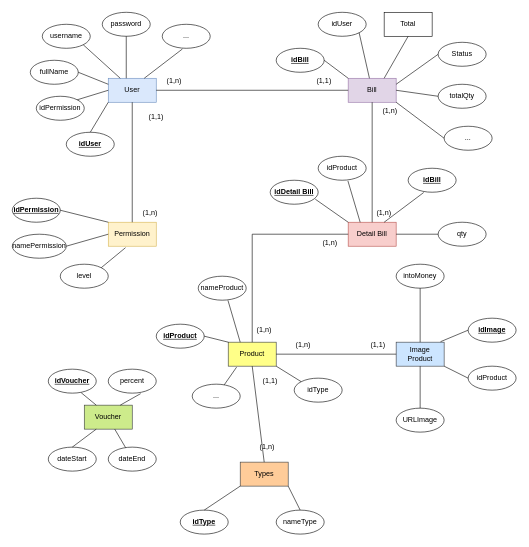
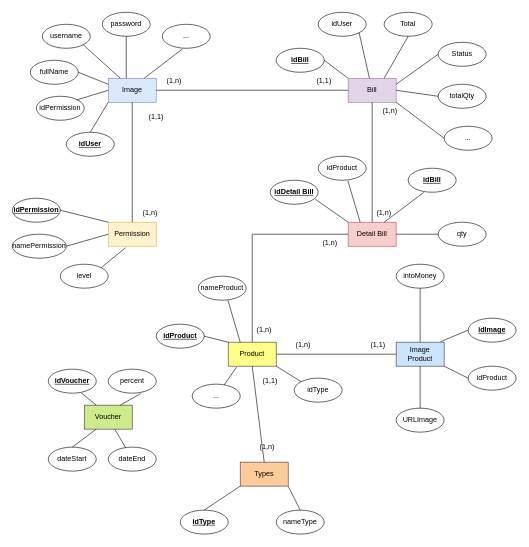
  <mxCell id="0" />
  <mxCell id="1" parent="0" />
- <mxCell id="2" value="User" style="rounded=0;whiteSpace=wrap;html=1;fillColor=#dae8fc;strokeColor=#6c8ebf;" vertex="1" parent="1"><mxGeometry x="180" y="130" width="80" height="40" as="geometry" /></mxCell>
+ <mxCell id="2" value="Image" style="rounded=0;whiteSpace=wrap;html=1;fillColor=#dae8fc;strokeColor=#6c8ebf;" vertex="1" parent="1"><mxGeometry x="180" y="130" width="80" height="40" as="geometry" /></mxCell>
  <mxCell id="3" value="Bill" style="rounded=0;whiteSpace=wrap;html=1;fillColor=#e1d5e7;strokeColor=#9673a6;" vertex="1" parent="1"><mxGeometry x="580" y="130" width="80" height="40" as="geometry" /></mxCell>
  <mxCell id="4" value="Permission" style="rounded=0;whiteSpace=wrap;html=1;fillColor=#fff2cc;strokeColor=#d6b656;" vertex="1" parent="1"><mxGeometry x="180" y="370" width="80" height="40" as="geometry" /></mxCell>
  <mxCell id="5" value="Detail Bill" style="rounded=0;whiteSpace=wrap;html=1;fillColor=#f8cecc;strokeColor=#b85450;" vertex="1" parent="1"><mxGeometry x="580" y="370" width="80" height="40" as="geometry" /></mxCell>
  <mxCell id="6" value="Product" style="rounded=0;whiteSpace=wrap;html=1;fillColor=#ffff88;strokeColor=#36393d;" vertex="1" parent="1"><mxGeometry x="380" y="570" width="80" height="40" as="geometry" /></mxCell>
  <mxCell id="7" value="Image Product" style="rounded=0;whiteSpace=wrap;html=1;fillColor=#cce5ff;strokeColor=#36393d;" vertex="1" parent="1"><mxGeometry x="660" y="570" width="80" height="40" as="geometry" /></mxCell>
  <mxCell id="8" value="Types" style="rounded=0;whiteSpace=wrap;html=1;fillColor=#ffcc99;strokeColor=#36393d;" vertex="1" parent="1"><mxGeometry x="400" y="770" width="80" height="40" as="geometry" /></mxCell>
  <mxCell id="9" value="Voucher" style="rounded=0;whiteSpace=wrap;html=1;fillColor=#cdeb8b;strokeColor=#36393d;" vertex="1" parent="1"><mxGeometry x="140" y="675" width="80" height="40" as="geometry" /></mxCell>
  <mxCell id="10" value="username" style="ellipse;whiteSpace=wrap;html=1;" vertex="1" parent="1"><mxGeometry x="70" y="40" width="80" height="40" as="geometry" /></mxCell>
  <mxCell id="11" value="..." style="ellipse;whiteSpace=wrap;html=1;" vertex="1" parent="1"><mxGeometry x="270" y="40" width="80" height="40" as="geometry" /></mxCell>
  <mxCell id="12" value="password" style="ellipse;whiteSpace=wrap;html=1;" vertex="1" parent="1"><mxGeometry x="170" y="20" width="80" height="40" as="geometry" /></mxCell>
  <mxCell id="13" value="fullName" style="ellipse;whiteSpace=wrap;html=1;" vertex="1" parent="1"><mxGeometry x="50" y="100" width="80" height="40" as="geometry" /></mxCell>
  <mxCell id="14" value="idPermission" style="ellipse;whiteSpace=wrap;html=1;" vertex="1" parent="1"><mxGeometry x="60" y="160" width="80" height="40" as="geometry" /></mxCell>
  <mxCell id="15" value="idUser" style="ellipse;whiteSpace=wrap;html=1;fontStyle=5" vertex="1" parent="1"><mxGeometry x="110" y="220" width="80" height="40" as="geometry" /></mxCell>
  <mxCell id="16" value="" style="endArrow=none;html=1;rounded=0;entryX=0;entryY=0.5;entryDx=0;entryDy=0;exitX=1;exitY=0.5;exitDx=0;exitDy=0;" edge="1" parent="1" source="2" target="3"><mxGeometry width="50" height="50" relative="1" as="geometry"><mxPoint x="270" y="150" as="sourcePoint" /><mxPoint x="380" y="110" as="targetPoint" /></mxGeometry></mxCell>
  <mxCell id="17" value="" style="endArrow=none;html=1;rounded=0;entryX=0.5;entryY=1;entryDx=0;entryDy=0;exitX=0.5;exitY=0;exitDx=0;exitDy=0;" edge="1" parent="1" source="5" target="3"><mxGeometry width="50" height="50" relative="1" as="geometry"><mxPoint x="510" y="280" as="sourcePoint" /><mxPoint x="560" y="230" as="targetPoint" /></mxGeometry></mxCell>
  <mxCell id="18" value="" style="endArrow=none;html=1;rounded=0;exitX=0.5;exitY=0;exitDx=0;exitDy=0;entryX=0.5;entryY=1;entryDx=0;entryDy=0;" edge="1" parent="1" source="4" target="2"><mxGeometry width="50" height="50" relative="1" as="geometry"><mxPoint x="240" y="270" as="sourcePoint" /><mxPoint x="290" y="220" as="targetPoint" /></mxGeometry></mxCell>
  <mxCell id="19" value="" style="endArrow=none;html=1;rounded=0;exitX=0.5;exitY=0;exitDx=0;exitDy=0;entryX=0;entryY=0.5;entryDx=0;entryDy=0;" edge="1" parent="1" source="6" target="5"><mxGeometry width="50" height="50" relative="1" as="geometry"><mxPoint x="420" y="560" as="sourcePoint" /><mxPoint x="570" y="450" as="targetPoint" /><Array as="points"><mxPoint x="420" y="390" /></Array></mxGeometry></mxCell>
  <mxCell id="20" value="" style="endArrow=none;html=1;rounded=0;exitX=1;exitY=0.5;exitDx=0;exitDy=0;entryX=0;entryY=0.5;entryDx=0;entryDy=0;" edge="1" parent="1" source="6" target="7"><mxGeometry width="50" height="50" relative="1" as="geometry"><mxPoint x="620" y="550" as="sourcePoint" /><mxPoint x="670" y="500" as="targetPoint" /></mxGeometry></mxCell>
  <mxCell id="21" value="" style="endArrow=none;html=1;rounded=0;exitX=0.5;exitY=0;exitDx=0;exitDy=0;entryX=0.5;entryY=1;entryDx=0;entryDy=0;" edge="1" parent="1" source="8" target="6"><mxGeometry width="50" height="50" relative="1" as="geometry"><mxPoint x="560" y="690" as="sourcePoint" /><mxPoint x="610" y="640" as="targetPoint" /></mxGeometry></mxCell>
  <mxCell id="22" value="" style="endArrow=none;html=1;rounded=0;exitX=0.5;exitY=0;exitDx=0;exitDy=0;entryX=0;entryY=1;entryDx=0;entryDy=0;" edge="1" parent="1" source="15" target="2"><mxGeometry width="50" height="50" relative="1" as="geometry"><mxPoint x="140" y="140" as="sourcePoint" /><mxPoint x="190" y="90" as="targetPoint" /></mxGeometry></mxCell>
  <mxCell id="23" value="" style="endArrow=none;html=1;rounded=0;exitX=1;exitY=0;exitDx=0;exitDy=0;entryX=0;entryY=0.5;entryDx=0;entryDy=0;" edge="1" parent="1" source="14" target="2"><mxGeometry width="50" height="50" relative="1" as="geometry"><mxPoint x="160" y="150" as="sourcePoint" /><mxPoint x="210" y="100" as="targetPoint" /></mxGeometry></mxCell>
  <mxCell id="24" value="" style="endArrow=none;html=1;rounded=0;exitX=1;exitY=0.5;exitDx=0;exitDy=0;entryX=0;entryY=0.25;entryDx=0;entryDy=0;" edge="1" parent="1" source="13" target="2"><mxGeometry width="50" height="50" relative="1" as="geometry"><mxPoint x="150" y="150" as="sourcePoint" /><mxPoint x="200" y="100" as="targetPoint" /></mxGeometry></mxCell>
  <mxCell id="25" value="" style="endArrow=none;html=1;rounded=0;exitX=1;exitY=1;exitDx=0;exitDy=0;entryX=0.25;entryY=0;entryDx=0;entryDy=0;" edge="1" parent="1" source="10" target="2"><mxGeometry width="50" height="50" relative="1" as="geometry"><mxPoint x="180" y="130" as="sourcePoint" /><mxPoint x="230" y="80" as="targetPoint" /></mxGeometry></mxCell>
  <mxCell id="26" value="" style="endArrow=none;html=1;rounded=0;entryX=0.5;entryY=1;entryDx=0;entryDy=0;" edge="1" parent="1" target="12"><mxGeometry width="50" height="50" relative="1" as="geometry"><mxPoint x="210" y="130" as="sourcePoint" /><mxPoint x="260" y="90" as="targetPoint" /></mxGeometry></mxCell>
  <mxCell id="27" value="" style="endArrow=none;html=1;rounded=0;entryX=0.42;entryY=1.03;entryDx=0;entryDy=0;entryPerimeter=0;exitX=0.75;exitY=0;exitDx=0;exitDy=0;" edge="1" parent="1" source="2" target="11"><mxGeometry width="50" height="50" relative="1" as="geometry"><mxPoint x="220" y="130" as="sourcePoint" /><mxPoint x="270" y="80" as="targetPoint" /></mxGeometry></mxCell>
  <mxCell id="28" value="idBill" style="ellipse;whiteSpace=wrap;html=1;fontStyle=5" vertex="1" parent="1"><mxGeometry x="460" y="80" width="80" height="40" as="geometry" /></mxCell>
  <mxCell id="29" value="idUser" style="ellipse;whiteSpace=wrap;html=1;" vertex="1" parent="1"><mxGeometry x="530" y="20" width="80" height="40" as="geometry" /></mxCell>
- <mxCell id="30" value="Total" style="whiteSpace=wrap;html=1;rounded=0;" vertex="1" parent="1"><mxGeometry x="640" y="20" width="80" height="40" as="geometry" /></mxCell>
+ <mxCell id="30" value="Total" style="ellipse;whiteSpace=wrap;html=1;" vertex="1" parent="1"><mxGeometry x="640" y="20" width="80" height="40" as="geometry" /></mxCell>
  <mxCell id="31" value="Status" style="ellipse;whiteSpace=wrap;html=1;" vertex="1" parent="1"><mxGeometry x="730" y="70" width="80" height="40" as="geometry" /></mxCell>
  <mxCell id="32" value="totalQty" style="ellipse;whiteSpace=wrap;html=1;" vertex="1" parent="1"><mxGeometry x="730" y="140" width="80" height="40" as="geometry" /></mxCell>
  <mxCell id="33" value="" style="endArrow=none;html=1;rounded=0;exitX=1;exitY=0.5;exitDx=0;exitDy=0;entryX=0;entryY=0;entryDx=0;entryDy=0;" edge="1" parent="1" source="28" target="3"><mxGeometry width="50" height="50" relative="1" as="geometry"><mxPoint x="580" y="120" as="sourcePoint" /><mxPoint x="580" y="120" as="targetPoint" /></mxGeometry></mxCell>
  <mxCell id="34" value="..." style="ellipse;whiteSpace=wrap;html=1;" vertex="1" parent="1"><mxGeometry x="740" y="210" width="80" height="40" as="geometry" /></mxCell>
  <mxCell id="35" value="" style="endArrow=none;html=1;rounded=0;exitX=1;exitY=1;exitDx=0;exitDy=0;" edge="1" parent="1" source="29" target="3"><mxGeometry width="50" height="50" relative="1" as="geometry"><mxPoint x="620" y="150" as="sourcePoint" /><mxPoint x="670" y="100" as="targetPoint" /></mxGeometry></mxCell>
  <mxCell id="36" value="" style="endArrow=none;html=1;rounded=0;entryX=0.5;entryY=1;entryDx=0;entryDy=0;exitX=0.75;exitY=0;exitDx=0;exitDy=0;" edge="1" parent="1" source="3" target="30"><mxGeometry width="50" height="50" relative="1" as="geometry"><mxPoint x="660" y="140" as="sourcePoint" /><mxPoint x="710" y="90" as="targetPoint" /></mxGeometry></mxCell>
  <mxCell id="37" value="" style="endArrow=none;html=1;rounded=0;exitX=1;exitY=0.25;exitDx=0;exitDy=0;entryX=0;entryY=0.5;entryDx=0;entryDy=0;" edge="1" parent="1" source="3" target="31"><mxGeometry width="50" height="50" relative="1" as="geometry"><mxPoint x="670" y="150" as="sourcePoint" /><mxPoint x="720" y="100" as="targetPoint" /></mxGeometry></mxCell>
  <mxCell id="38" value="" style="endArrow=none;html=1;rounded=0;exitX=1;exitY=0.5;exitDx=0;exitDy=0;entryX=0;entryY=0.5;entryDx=0;entryDy=0;" edge="1" parent="1" source="3" target="32"><mxGeometry width="50" height="50" relative="1" as="geometry"><mxPoint x="670" y="210" as="sourcePoint" /><mxPoint x="720" y="160" as="targetPoint" /></mxGeometry></mxCell>
  <mxCell id="39" value="" style="endArrow=none;html=1;rounded=0;exitX=1;exitY=1;exitDx=0;exitDy=0;entryX=0;entryY=0.5;entryDx=0;entryDy=0;" edge="1" parent="1" source="3" target="34"><mxGeometry width="50" height="50" relative="1" as="geometry"><mxPoint x="670" y="230" as="sourcePoint" /><mxPoint x="720" y="180" as="targetPoint" /></mxGeometry></mxCell>
  <mxCell id="40" value="idPermission" style="ellipse;whiteSpace=wrap;html=1;fontStyle=5" vertex="1" parent="1"><mxGeometry y="330" width="80" height="40" as="geometry" x="20" /></mxCell>
  <mxCell id="41" value="namePermission" style="ellipse;whiteSpace=wrap;html=1;" vertex="1" parent="1"><mxGeometry y="390" width="90" height="40" as="geometry" x="20" /></mxCell>
  <mxCell id="42" value="level" style="ellipse;whiteSpace=wrap;html=1;" vertex="1" parent="1"><mxGeometry x="100" y="440" width="80" height="40" as="geometry" /></mxCell>
  <mxCell id="43" value="" style="endArrow=none;html=1;rounded=0;exitX=1;exitY=0.5;exitDx=0;exitDy=0;entryX=0;entryY=0;entryDx=0;entryDy=0;" edge="1" parent="1" source="40" target="4"><mxGeometry width="50" height="50" relative="1" as="geometry"><mxPoint x="150" y="350" as="sourcePoint" /><mxPoint x="200" y="300" as="targetPoint" /></mxGeometry></mxCell>
  <mxCell id="44" value="" style="endArrow=none;html=1;rounded=0;exitX=1;exitY=0.5;exitDx=0;exitDy=0;entryX=0;entryY=0.5;entryDx=0;entryDy=0;" edge="1" parent="1" source="41" target="4"><mxGeometry width="50" height="50" relative="1" as="geometry"><mxPoint x="140" y="430" as="sourcePoint" /><mxPoint x="190" y="380" as="targetPoint" /></mxGeometry></mxCell>
  <mxCell id="45" value="" style="endArrow=none;html=1;rounded=0;exitX=1;exitY=0;exitDx=0;exitDy=0;entryX=0.36;entryY=1.06;entryDx=0;entryDy=0;entryPerimeter=0;" edge="1" parent="1" source="42" target="4"><mxGeometry width="50" height="50" relative="1" as="geometry"><mxPoint x="240" y="460" as="sourcePoint" /><mxPoint x="290" y="410" as="targetPoint" /></mxGeometry></mxCell>
  <mxCell id="46" value="idDetail Bill" style="ellipse;whiteSpace=wrap;html=1;fontStyle=5" vertex="1" parent="1"><mxGeometry x="450" y="300" width="80" height="40" as="geometry" /></mxCell>
  <mxCell id="47" value="idProduct" style="ellipse;whiteSpace=wrap;html=1;" vertex="1" parent="1"><mxGeometry x="530" y="260" width="80" height="40" as="geometry" /></mxCell>
  <mxCell id="48" value="idBill" style="ellipse;whiteSpace=wrap;html=1;fontStyle=5" vertex="1" parent="1"><mxGeometry x="680" y="280" width="80" height="40" as="geometry" /></mxCell>
  <mxCell id="49" value="qty" style="ellipse;whiteSpace=wrap;html=1;" vertex="1" parent="1"><mxGeometry x="730" y="370" width="80" height="40" as="geometry" /></mxCell>
  <mxCell id="50" value="intoMoney" style="ellipse;whiteSpace=wrap;html=1;" vertex="1" parent="1"><mxGeometry x="660" y="440" width="80" height="40" as="geometry" /></mxCell>
  <mxCell id="51" value="" style="endArrow=none;html=1;rounded=0;exitX=0.94;exitY=0.79;exitDx=0;exitDy=0;exitPerimeter=0;entryX=0;entryY=0;entryDx=0;entryDy=0;" edge="1" parent="1" source="46" target="5"><mxGeometry width="50" height="50" relative="1" as="geometry"><mxPoint x="520" y="370" as="sourcePoint" /><mxPoint x="570" y="320" as="targetPoint" /></mxGeometry></mxCell>
  <mxCell id="52" value="" style="endArrow=none;html=1;rounded=0;entryX=0.62;entryY=1.03;entryDx=0;entryDy=0;entryPerimeter=0;exitX=0.25;exitY=0;exitDx=0;exitDy=0;" edge="1" parent="1" source="5" target="47"><mxGeometry width="50" height="50" relative="1" as="geometry"><mxPoint x="560" y="370" as="sourcePoint" /><mxPoint x="610" y="320" as="targetPoint" /></mxGeometry></mxCell>
  <mxCell id="53" value="" style="endArrow=none;html=1;rounded=0;entryX=0.325;entryY=1.01;entryDx=0;entryDy=0;entryPerimeter=0;exitX=0.75;exitY=0;exitDx=0;exitDy=0;" edge="1" parent="1" source="5" target="48"><mxGeometry width="50" height="50" relative="1" as="geometry"><mxPoint x="670" y="390" as="sourcePoint" /><mxPoint x="720" y="340" as="targetPoint" /></mxGeometry></mxCell>
  <mxCell id="54" value="" style="endArrow=none;html=1;rounded=0;exitX=1;exitY=0.5;exitDx=0;exitDy=0;entryX=0;entryY=0.5;entryDx=0;entryDy=0;" edge="1" parent="1" source="5" target="49"><mxGeometry width="50" height="50" relative="1" as="geometry"><mxPoint x="690" y="420" as="sourcePoint" /><mxPoint x="730" y="380" as="targetPoint" /></mxGeometry></mxCell>
  <mxCell id="55" value="" style="endArrow=none;html=1;rounded=0;" edge="1" parent="1" source="50" target="7"><mxGeometry width="50" height="50" relative="1" as="geometry"><mxPoint x="630" y="480" as="sourcePoint" /><mxPoint x="680" y="430" as="targetPoint" /></mxGeometry></mxCell>
  <mxCell id="56" value="idProduct" style="ellipse;whiteSpace=wrap;html=1;fontStyle=5" vertex="1" parent="1"><mxGeometry x="260" y="540" width="80" height="40" as="geometry" /></mxCell>
  <mxCell id="57" value="nameProduct" style="ellipse;whiteSpace=wrap;html=1;" vertex="1" parent="1"><mxGeometry x="330" y="460" width="80" height="40" as="geometry" /></mxCell>
  <mxCell id="58" value="idType" style="ellipse;whiteSpace=wrap;html=1;" vertex="1" parent="1"><mxGeometry x="490" y="630" width="80" height="40" as="geometry" /></mxCell>
  <mxCell id="59" value="..." style="ellipse;whiteSpace=wrap;html=1;" vertex="1" parent="1"><mxGeometry x="320" y="640" width="80" height="40" as="geometry" /></mxCell>
  <mxCell id="60" value="" style="endArrow=none;html=1;rounded=0;exitX=1;exitY=0.5;exitDx=0;exitDy=0;entryX=0;entryY=0;entryDx=0;entryDy=0;" edge="1" parent="1" source="56" target="6"><mxGeometry width="50" height="50" relative="1" as="geometry"><mxPoint x="340" y="560" as="sourcePoint" /><mxPoint x="390" y="510" as="targetPoint" /></mxGeometry></mxCell>
  <mxCell id="61" value="" style="endArrow=none;html=1;rounded=0;entryX=0.62;entryY=1.01;entryDx=0;entryDy=0;entryPerimeter=0;exitX=0.25;exitY=0;exitDx=0;exitDy=0;" edge="1" parent="1" source="6" target="57"><mxGeometry width="50" height="50" relative="1" as="geometry"><mxPoint x="360" y="570" as="sourcePoint" /><mxPoint x="410" y="520" as="targetPoint" /></mxGeometry></mxCell>
  <mxCell id="62" value="" style="endArrow=none;html=1;rounded=0;entryX=0.175;entryY=1.04;entryDx=0;entryDy=0;entryPerimeter=0;" edge="1" parent="1" source="59" target="6"><mxGeometry width="50" height="50" relative="1" as="geometry"><mxPoint x="290" y="670" as="sourcePoint" /><mxPoint x="340" y="620" as="targetPoint" /></mxGeometry></mxCell>
  <mxCell id="63" value="" style="endArrow=none;html=1;rounded=0;exitX=1;exitY=1;exitDx=0;exitDy=0;entryX=0;entryY=0;entryDx=0;entryDy=0;" edge="1" parent="1" source="6" target="58"><mxGeometry width="50" height="50" relative="1" as="geometry"><mxPoint x="460" y="660" as="sourcePoint" /><mxPoint x="510" y="610" as="targetPoint" /></mxGeometry></mxCell>
  <mxCell id="64" value="idType" style="ellipse;whiteSpace=wrap;html=1;fontStyle=5" vertex="1" parent="1"><mxGeometry x="300" y="850" width="80" height="40" as="geometry" /></mxCell>
  <mxCell id="65" value="nameType" style="ellipse;whiteSpace=wrap;html=1;" vertex="1" parent="1"><mxGeometry x="460" y="850" width="80" height="40" as="geometry" /></mxCell>
  <mxCell id="66" value="idImage" style="ellipse;whiteSpace=wrap;html=1;fontStyle=5" vertex="1" parent="1"><mxGeometry x="780" y="530" width="80" height="40" as="geometry" /></mxCell>
  <mxCell id="67" value="idProduct" style="ellipse;whiteSpace=wrap;html=1;" vertex="1" parent="1"><mxGeometry x="780" y="610" width="80" height="40" as="geometry" /></mxCell>
  <mxCell id="68" value="URLImage" style="ellipse;whiteSpace=wrap;html=1;" vertex="1" parent="1"><mxGeometry x="660" y="680" width="80" height="40" as="geometry" /></mxCell>
  <mxCell id="69" value="percent" style="ellipse;whiteSpace=wrap;html=1;" vertex="1" parent="1"><mxGeometry x="180" y="615" width="80" height="40" as="geometry" /></mxCell>
  <mxCell id="70" value="idVoucher" style="ellipse;whiteSpace=wrap;html=1;fontStyle=5" vertex="1" parent="1"><mxGeometry x="80" y="615" width="80" height="40" as="geometry" /></mxCell>
  <mxCell id="71" value="dateStart" style="ellipse;whiteSpace=wrap;html=1;" vertex="1" parent="1"><mxGeometry x="80" y="745" width="80" height="40" as="geometry" /></mxCell>
  <mxCell id="72" value="dateEnd" style="ellipse;whiteSpace=wrap;html=1;" vertex="1" parent="1"><mxGeometry x="180" y="745" width="80" height="40" as="geometry" /></mxCell>
  <mxCell id="73" value="" style="endArrow=none;html=1;rounded=0;entryX=0.685;entryY=0.98;entryDx=0;entryDy=0;entryPerimeter=0;exitX=0.25;exitY=0;exitDx=0;exitDy=0;" edge="1" parent="1" source="9" target="70"><mxGeometry width="50" height="50" relative="1" as="geometry"><mxPoint x="70" y="715" as="sourcePoint" /><mxPoint x="120" y="665" as="targetPoint" /></mxGeometry></mxCell>
  <mxCell id="74" value="" style="endArrow=none;html=1;rounded=0;exitX=0.75;exitY=0;exitDx=0;exitDy=0;entryX=0.675;entryY=1.02;entryDx=0;entryDy=0;entryPerimeter=0;" edge="1" parent="1" source="9" target="69"><mxGeometry width="50" height="50" relative="1" as="geometry"><mxPoint x="260" y="715" as="sourcePoint" /><mxPoint x="310" y="665" as="targetPoint" /></mxGeometry></mxCell>
  <mxCell id="75" value="" style="endArrow=none;html=1;rounded=0;exitX=0.5;exitY=0;exitDx=0;exitDy=0;entryX=0.25;entryY=1;entryDx=0;entryDy=0;" edge="1" parent="1" source="71" target="9"><mxGeometry width="50" height="50" relative="1" as="geometry"><mxPoint x="160" y="755" as="sourcePoint" /><mxPoint x="210" y="705" as="targetPoint" /></mxGeometry></mxCell>
  <mxCell id="76" value="" style="endArrow=none;html=1;rounded=0;entryX=0.635;entryY=1;entryDx=0;entryDy=0;entryPerimeter=0;" edge="1" parent="1" source="72" target="9"><mxGeometry width="50" height="50" relative="1" as="geometry"><mxPoint x="270" y="735" as="sourcePoint" /><mxPoint x="300" y="695" as="targetPoint" /></mxGeometry></mxCell>
  <mxCell id="77" value="" style="endArrow=none;html=1;rounded=0;entryX=0;entryY=1;entryDx=0;entryDy=0;exitX=0.5;exitY=0;exitDx=0;exitDy=0;" edge="1" parent="1" source="64" target="8"><mxGeometry width="50" height="50" relative="1" as="geometry"><mxPoint x="340" y="840" as="sourcePoint" /><mxPoint x="360" y="710" as="targetPoint" /></mxGeometry></mxCell>
  <mxCell id="78" value="" style="endArrow=none;html=1;rounded=0;exitX=1;exitY=1;exitDx=0;exitDy=0;entryX=0.5;entryY=0;entryDx=0;entryDy=0;" edge="1" parent="1" source="8" target="65"><mxGeometry width="50" height="50" relative="1" as="geometry"><mxPoint x="550" y="800" as="sourcePoint" /><mxPoint x="600" y="750" as="targetPoint" /></mxGeometry></mxCell>
  <mxCell id="79" value="" style="endArrow=none;html=1;rounded=0;entryX=0;entryY=0.5;entryDx=0;entryDy=0;exitX=0.925;exitY=-0.02;exitDx=0;exitDy=0;exitPerimeter=0;" edge="1" parent="1" source="7" target="66"><mxGeometry width="50" height="50" relative="1" as="geometry"><mxPoint x="730" y="540" as="sourcePoint" /><mxPoint x="780" y="490" as="targetPoint" /></mxGeometry></mxCell>
  <mxCell id="80" value="" style="endArrow=none;html=1;rounded=0;exitX=0.5;exitY=0;exitDx=0;exitDy=0;entryX=0.5;entryY=1;entryDx=0;entryDy=0;" edge="1" parent="1" source="68" target="7"><mxGeometry width="50" height="50" relative="1" as="geometry"><mxPoint x="660" y="670" as="sourcePoint" /><mxPoint x="710" y="620" as="targetPoint" /></mxGeometry></mxCell>
  <mxCell id="81" value="" style="endArrow=none;html=1;rounded=0;exitX=1;exitY=1;exitDx=0;exitDy=0;entryX=0;entryY=0.5;entryDx=0;entryDy=0;" edge="1" parent="1" source="7" target="67"><mxGeometry width="50" height="50" relative="1" as="geometry"><mxPoint x="750" y="710" as="sourcePoint" /><mxPoint x="800" y="660" as="targetPoint" /></mxGeometry></mxCell>
  <mxCell id="82" value="(1,1)" style="text;html=1;strokeColor=none;fillColor=none;align=center;verticalAlign=middle;whiteSpace=wrap;rounded=0;" vertex="1" parent="1"><mxGeometry x="420" y="620" width="60" height="30" as="geometry" /></mxCell>
  <mxCell id="83" value="(1,n)" style="text;html=1;strokeColor=none;fillColor=none;align=center;verticalAlign=middle;whiteSpace=wrap;rounded=0;" vertex="1" parent="1"><mxGeometry x="415" y="730" width="60" height="30" as="geometry" /></mxCell>
  <mxCell id="84" value="(1,n)" style="text;html=1;strokeColor=none;fillColor=none;align=center;verticalAlign=middle;whiteSpace=wrap;rounded=0;" vertex="1" parent="1"><mxGeometry x="475" y="560" width="60" height="30" as="geometry" /></mxCell>
  <mxCell id="85" value="(1,1)" style="text;html=1;strokeColor=none;fillColor=none;align=center;verticalAlign=middle;whiteSpace=wrap;rounded=0;" vertex="1" parent="1"><mxGeometry x="600" y="560" width="60" height="30" as="geometry" /></mxCell>
  <mxCell id="86" value="(1,n)" style="text;html=1;strokeColor=none;fillColor=none;align=center;verticalAlign=middle;whiteSpace=wrap;rounded=0;" vertex="1" parent="1"><mxGeometry x="410" y="535" width="60" height="30" as="geometry" /></mxCell>
  <mxCell id="87" value="(1,n)" style="text;html=1;strokeColor=none;fillColor=none;align=center;verticalAlign=middle;whiteSpace=wrap;rounded=0;" vertex="1" parent="1"><mxGeometry x="520" y="390" width="60" height="30" as="geometry" /></mxCell>
  <mxCell id="88" value="(1,n)" style="text;html=1;strokeColor=none;fillColor=none;align=center;verticalAlign=middle;whiteSpace=wrap;rounded=0;" vertex="1" parent="1"><mxGeometry x="620" y="170" width="60" height="30" as="geometry" /></mxCell>
  <mxCell id="89" value="(1,n)" style="text;html=1;strokeColor=none;fillColor=none;align=center;verticalAlign=middle;whiteSpace=wrap;rounded=0;" vertex="1" parent="1"><mxGeometry x="610" y="340" width="60" height="30" as="geometry" /></mxCell>
  <mxCell id="90" value="(1,1)" style="text;html=1;strokeColor=none;fillColor=none;align=center;verticalAlign=middle;whiteSpace=wrap;rounded=0;" vertex="1" parent="1"><mxGeometry x="230" y="180" width="60" height="30" as="geometry" /></mxCell>
  <mxCell id="91" value="(1,n)" style="text;html=1;strokeColor=none;fillColor=none;align=center;verticalAlign=middle;whiteSpace=wrap;rounded=0;" vertex="1" parent="1"><mxGeometry x="220" y="340" width="60" height="30" as="geometry" /></mxCell>
  <mxCell id="92" value="(1,n)" style="text;html=1;strokeColor=none;fillColor=none;align=center;verticalAlign=middle;whiteSpace=wrap;rounded=0;" vertex="1" parent="1"><mxGeometry x="260" y="120" width="60" height="30" as="geometry" /></mxCell>
  <mxCell id="93" value="(1,1)" style="text;html=1;strokeColor=none;fillColor=none;align=center;verticalAlign=middle;whiteSpace=wrap;rounded=0;" vertex="1" parent="1"><mxGeometry x="510" y="120" width="60" height="30" as="geometry" /></mxCell>
